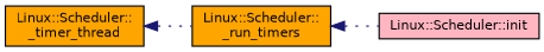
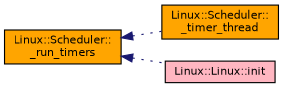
  digraph {
    rankdir=LR
    node [color=black fillcolor=orange fontname=Helvetica fontsize=10 shape=record style=filled]
    edge [color=midnightblue dir=back fontname=Helvetica fontsize=10 labelfontname=Helvetica labelfontsize=10 style=dotted]
    n1 [fontcolor=black height=0.2 label="Linux::Scheduler::\l_run_timers" width=0.4]
    n2 [height=0.2 label="Linux::Scheduler::\l_timer_thread" width=0.4]
-   n3 [fillcolor=lightpink height=0.2 label="Linux::Scheduler::init" width=0.4]
-   n2 -> n1
+   n3 [fillcolor=lightpink height=0.2 label="Linux::Linux::init" width=0.4]
+   n1 -> n2
    n1 -> n3
  }
